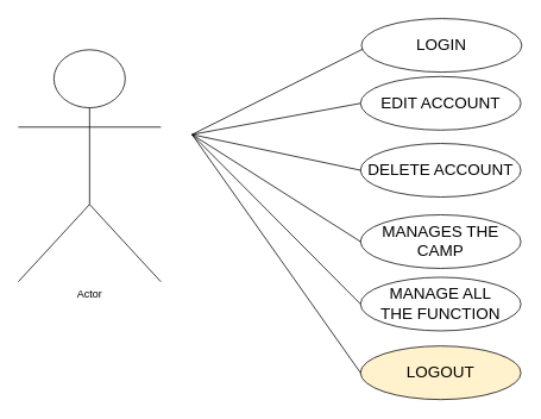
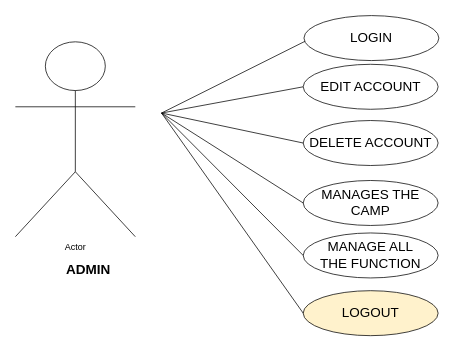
  <mxCell id="0" />
  <mxCell id="1" parent="0" />
  <mxCell id="2" value="Actor" style="shape=umlActor;verticalLabelPosition=bottom;verticalAlign=top;html=1;outlineConnect=0;" vertex="1" parent="1"><mxGeometry x="20" y="55" width="160" height="260" as="geometry" /></mxCell>
+ <mxCell id="3" value="&lt;span style=&quot;font-size: 18px&quot;&gt;&lt;b&gt;ADMIN&lt;/b&gt;&lt;/span&gt;" style="text;html=1;align=center;verticalAlign=middle;resizable=0;points=[];autosize=1;strokeColor=none;fillColor=none;" vertex="1" parent="1"><mxGeometry x="82" y="349" width="70" height="20" as="geometry" /></mxCell>
  <mxCell id="4" value="" style="endArrow=none;html=1;rounded=0;fontSize=18;" edge="1" parent="1"><mxGeometry width="50" height="50" relative="1" as="geometry"><mxPoint x="215" y="150" as="sourcePoint" /><mxPoint x="435" y="40" as="targetPoint" /></mxGeometry></mxCell>
  <mxCell id="5" value="LOGIN" style="ellipse;whiteSpace=wrap;html=1;fontSize=18;" vertex="1" parent="1"><mxGeometry x="405" y="20" width="180" height="60" as="geometry" /></mxCell>
  <mxCell id="6" value="" style="endArrow=none;html=1;rounded=0;fontSize=18;entryX=0;entryY=0.5;entryDx=0;entryDy=0;" edge="1" parent="1" target="7"><mxGeometry width="50" height="50" relative="1" as="geometry"><mxPoint x="215" y="150" as="sourcePoint" /><mxPoint x="395" y="110" as="targetPoint" /></mxGeometry></mxCell>
  <mxCell id="7" value="EDIT ACCOUNT" style="ellipse;whiteSpace=wrap;html=1;fontSize=18;" vertex="1" parent="1"><mxGeometry x="404" y="85" width="180" height="60" as="geometry" /></mxCell>
  <mxCell id="8" value="DELETE ACCOUNT" style="ellipse;whiteSpace=wrap;html=1;fontSize=18;" vertex="1" parent="1"><mxGeometry x="404" y="160" width="180" height="60" as="geometry" /></mxCell>
  <mxCell id="9" value="MANAGES THE CAMP" style="ellipse;whiteSpace=wrap;html=1;fontSize=18;" vertex="1" parent="1"><mxGeometry x="404" y="240" width="180" height="60" as="geometry" /></mxCell>
  <mxCell id="10" value="MANAGE ALL &lt;br&gt;THE FUNCTION" style="ellipse;whiteSpace=wrap;html=1;fontSize=18;" vertex="1" parent="1"><mxGeometry x="404" y="310" width="180" height="60" as="geometry" /></mxCell>
  <mxCell id="11" value="" style="endArrow=none;html=1;rounded=0;fontSize=18;entryX=0;entryY=0.5;entryDx=0;entryDy=0;" edge="1" parent="1" target="8"><mxGeometry width="50" height="50" relative="1" as="geometry"><mxPoint x="215" y="150" as="sourcePoint" /><mxPoint x="414" y="125" as="targetPoint" /></mxGeometry></mxCell>
  <mxCell id="12" value="" style="endArrow=none;html=1;rounded=0;fontSize=18;entryX=0;entryY=0.5;entryDx=0;entryDy=0;" edge="1" parent="1" target="9"><mxGeometry width="50" height="50" relative="1" as="geometry"><mxPoint x="215" y="150" as="sourcePoint" /><mxPoint x="414" y="200" as="targetPoint" /></mxGeometry></mxCell>
  <mxCell id="13" value="" style="endArrow=none;html=1;rounded=0;fontSize=18;entryX=0;entryY=0.5;entryDx=0;entryDy=0;" edge="1" parent="1" target="10"><mxGeometry width="50" height="50" relative="1" as="geometry"><mxPoint x="215" y="150" as="sourcePoint" /><mxPoint x="414" y="280" as="targetPoint" /></mxGeometry></mxCell>
  <mxCell id="14" value="LOGOUT" style="ellipse;whiteSpace=wrap;html=1;fontSize=18;fillColor=#fff2cc;" vertex="1" parent="1"><mxGeometry x="404" y="387" width="180" height="60" as="geometry" /></mxCell>
  <mxCell id="15" value="" style="endArrow=none;html=1;rounded=0;fontSize=18;entryX=0;entryY=0.5;entryDx=0;entryDy=0;" edge="1" parent="1" target="14"><mxGeometry width="50" height="50" relative="1" as="geometry"><mxPoint x="215" y="150" as="sourcePoint" /><mxPoint x="394" y="370" as="targetPoint" /></mxGeometry></mxCell>
